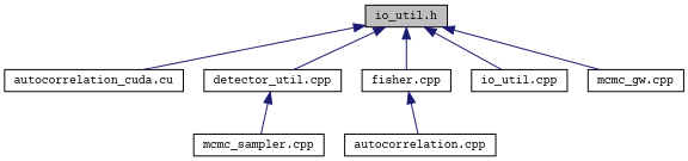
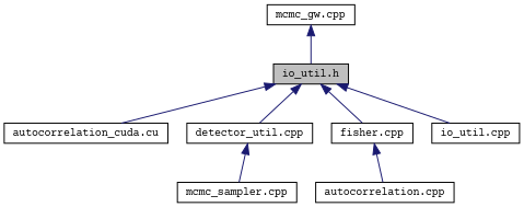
  digraph {
    fontname="Courier Prime"
    node [color=black fillcolor=white fontname="Courier Prime" fontsize=10 shape=record style=filled]
    edge [color=midnightblue dir=back fontname="Courier Prime" fontsize=10 labelfontname=Helvetica labelfontsize=10 style=solid]
    n1 [fillcolor=grey75 fontcolor=black height=0.2 label="io_util.h" width=0.4]
    n2 [height=0.2 label="autocorrelation_cuda.cu" width=0.4]
    n3 [height=0.2 label="detector_util.cpp" width=0.4]
    n4 [height=0.2 label="fisher.cpp" width=0.4]
    n5 [height=0.2 label="io_util.cpp" width=0.4]
    n6 [height=0.2 label="mcmc_gw.cpp" width=0.4]
    n7 [height=0.2 label="autocorrelation.cpp" width=0.4]
    n8 [height=0.2 label="mcmc_sampler.cpp" width=0.4]
    n1 -> n2
    n1 -> n3
    n1 -> n4
    n1 -> n5
-   n1 -> n6
+   n6 -> n1
    n3 -> n8
    n4 -> n7
  }
